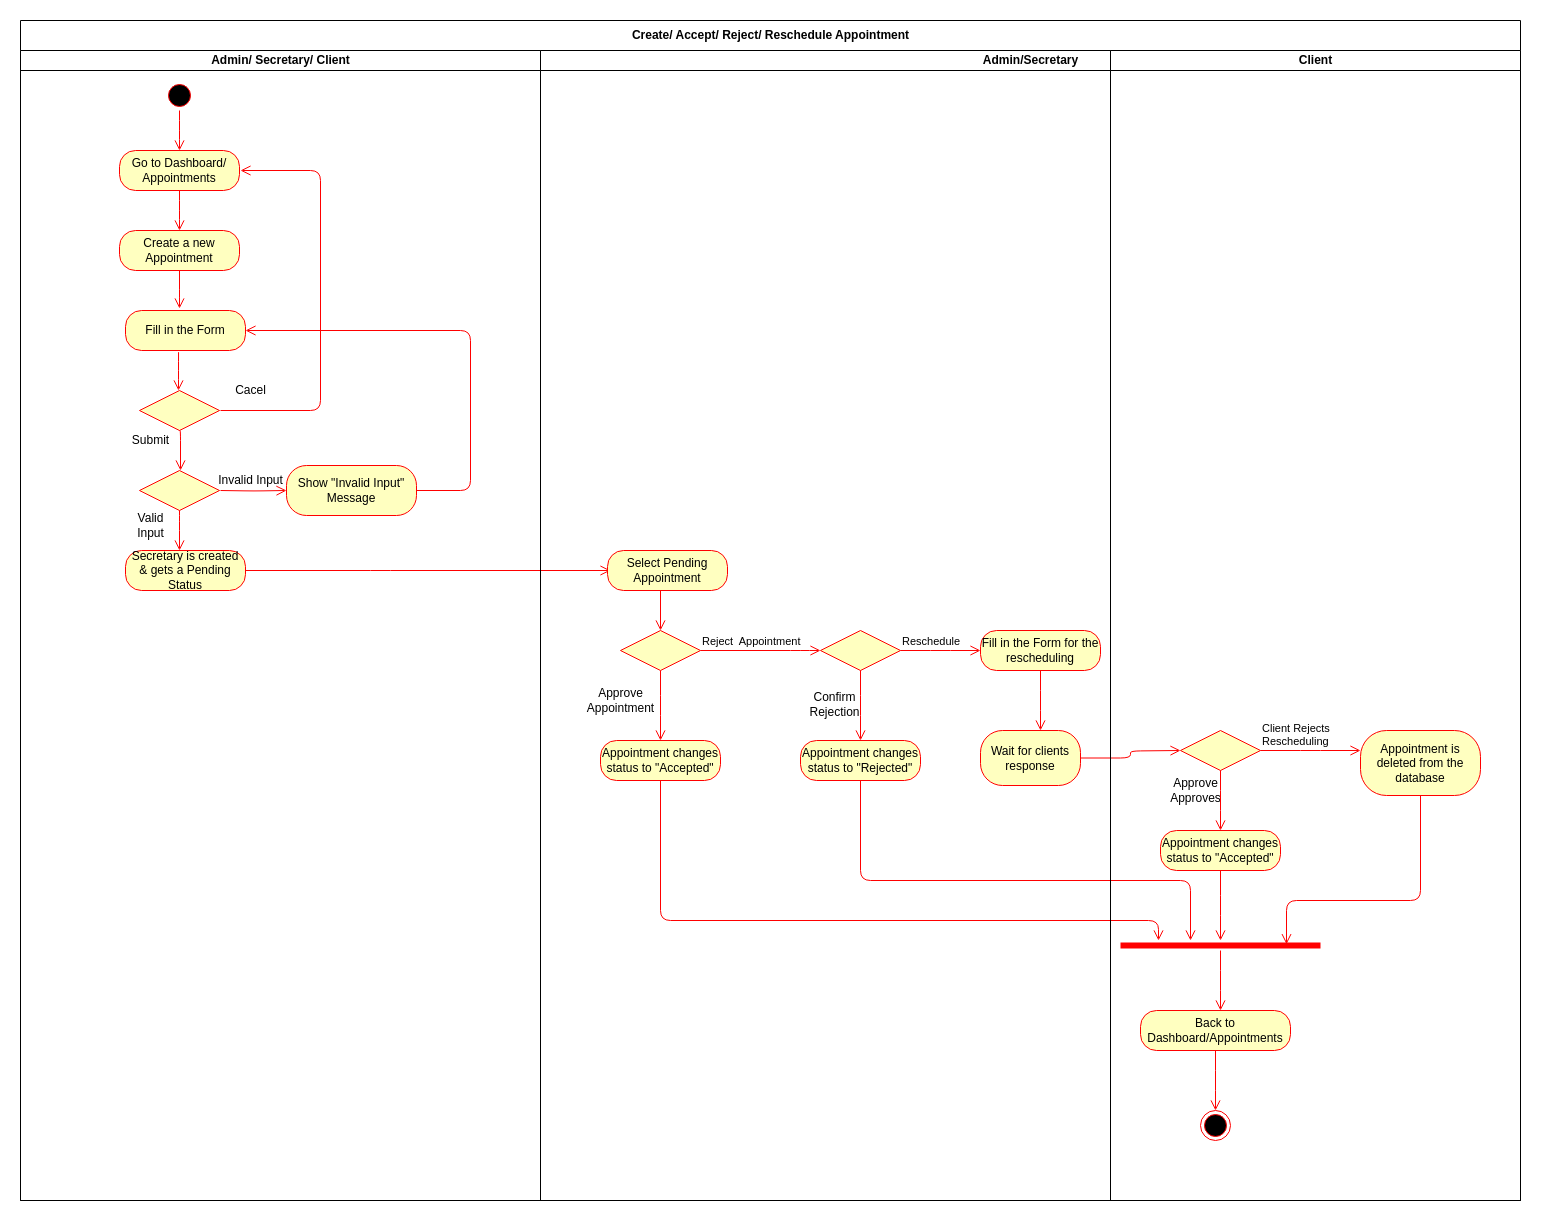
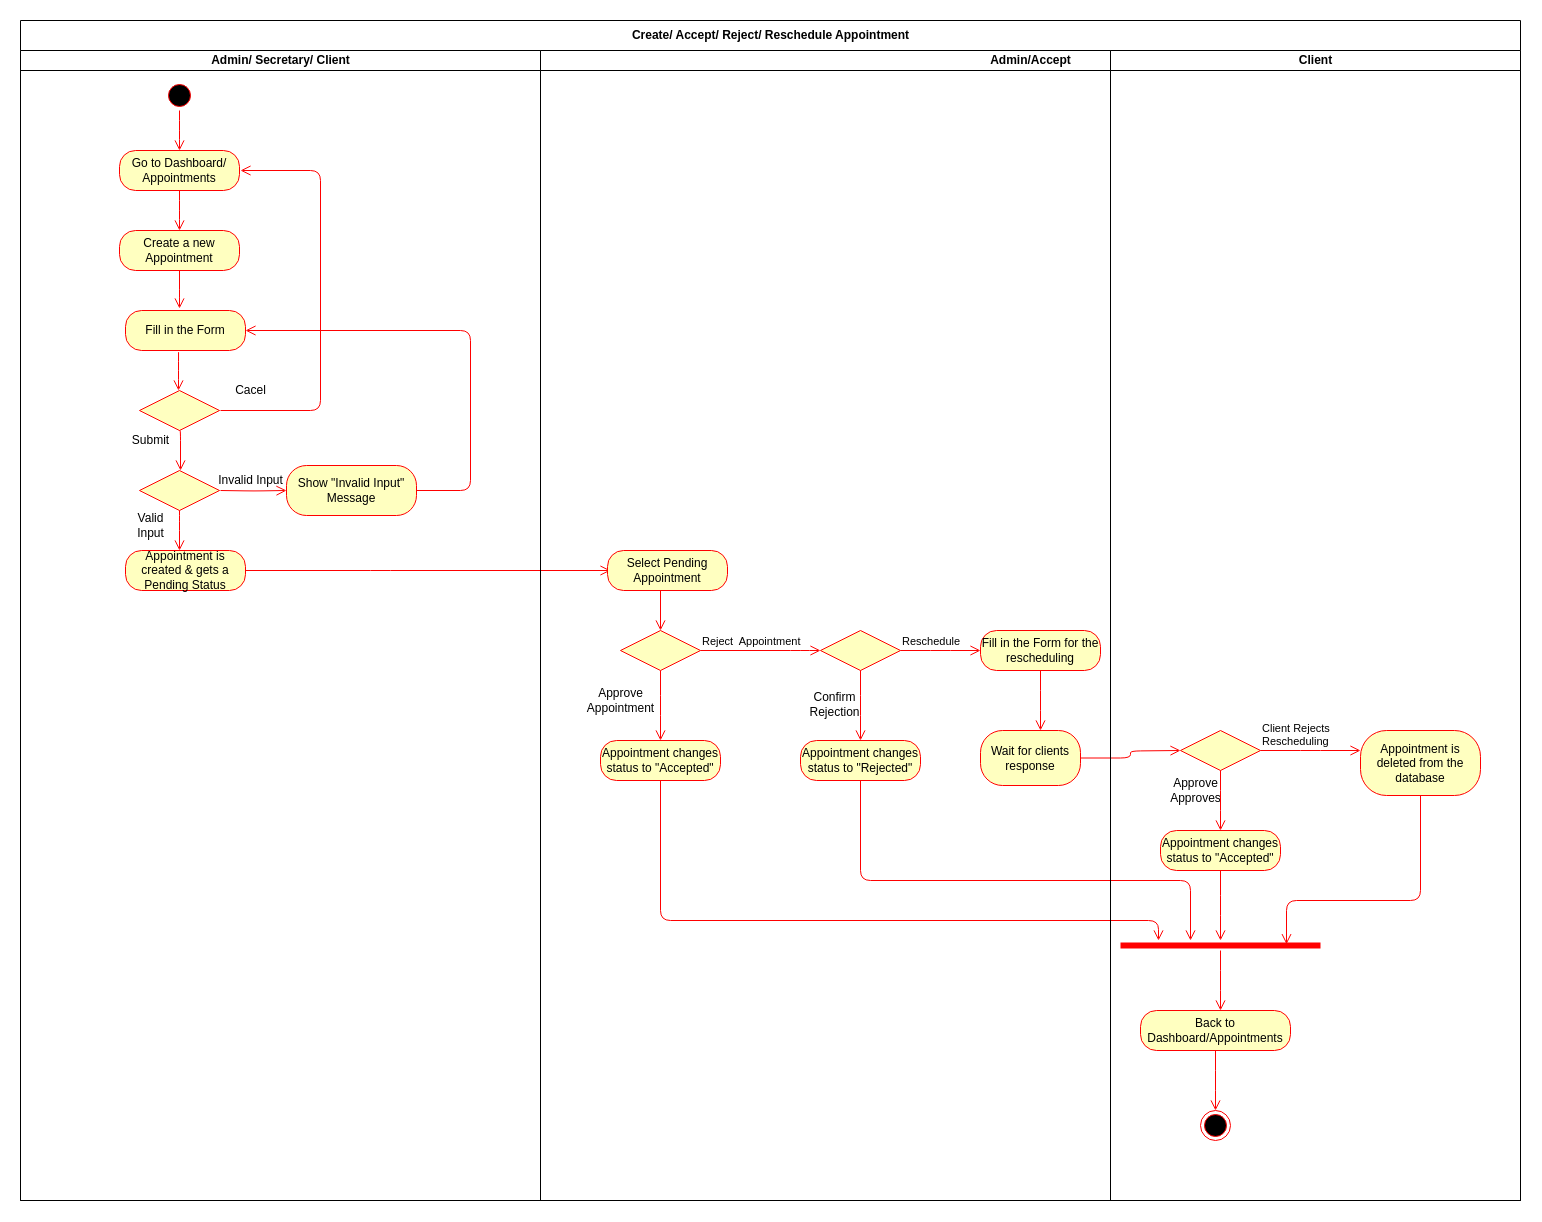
  <mxCell id="0" />
  <mxCell id="1" parent="0" />
  <mxCell id="2" value="" style="edgeStyle=orthogonalEdgeStyle;html=1;verticalAlign=bottom;endArrow=open;endSize=8;strokeColor=#ff0000;" parent="1" source="10" edge="1"><mxGeometry relative="1" as="geometry"><mxPoint x="179" y="150" as="targetPoint" /></mxGeometry></mxCell>
  <mxCell id="3" value="" style="edgeStyle=orthogonalEdgeStyle;html=1;verticalAlign=bottom;endArrow=open;endSize=8;strokeColor=#ff0000;" parent="1" source="9" edge="1"><mxGeometry relative="1" as="geometry"><mxPoint x="179" y="230" as="targetPoint" /></mxGeometry></mxCell>
  <mxCell id="4" value="Create/ Accept/ Reject/ Reschedule Appointment" style="swimlane;html=1;childLayout=stackLayout;resizeParent=1;resizeParentMax=0;startSize=30;" parent="1" vertex="1"><mxGeometry x="20" y="20" width="1500" height="1180" as="geometry" /></mxCell>
  <mxCell id="5" value="Admin/ Secretary/ Client" style="swimlane;html=1;startSize=20;" parent="4" vertex="1"><mxGeometry y="30" width="520" height="1150" as="geometry" /></mxCell>
  <mxCell id="6" value="Valid&lt;br&gt;Input" style="text;html=1;align=center;verticalAlign=middle;resizable=0;points=[];autosize=1;" parent="5" vertex="1"><mxGeometry x="110" y="460" width="40" height="30" as="geometry" /></mxCell>
  <mxCell id="7" value="Submit" style="text;html=1;align=center;verticalAlign=middle;resizable=0;points=[];autosize=1;" parent="5" vertex="1"><mxGeometry x="105" y="380" width="50" height="20" as="geometry" /></mxCell>
  <mxCell id="8" value="" style="rhombus;whiteSpace=wrap;html=1;fillColor=#ffffc0;strokeColor=#ff0000;" parent="5" vertex="1"><mxGeometry x="119" y="340" width="80" height="40" as="geometry" /></mxCell>
  <mxCell id="9" value="Go to Dashboard/ Appointments" style="rounded=1;whiteSpace=wrap;html=1;arcSize=40;fontColor=#000000;fillColor=#ffffc0;strokeColor=#ff0000;" parent="5" vertex="1"><mxGeometry x="99" y="100" width="120" height="40" as="geometry" /></mxCell>
  <mxCell id="10" value="" style="ellipse;html=1;shape=startState;fillColor=#000000;strokeColor=#ff0000;" parent="5" vertex="1"><mxGeometry x="144" y="30" width="30" height="30" as="geometry" /></mxCell>
  <mxCell id="11" value="Create a new Appointment" style="rounded=1;whiteSpace=wrap;html=1;arcSize=40;fontColor=#000000;fillColor=#ffffc0;strokeColor=#ff0000;" parent="5" vertex="1"><mxGeometry x="99" y="180" width="120" height="40" as="geometry" /></mxCell>
  <mxCell id="12" value="" style="rhombus;whiteSpace=wrap;html=1;fillColor=#ffffc0;strokeColor=#ff0000;" parent="5" vertex="1"><mxGeometry x="119" y="420" width="80" height="40" as="geometry" /></mxCell>
  <mxCell id="13" value="" style="edgeStyle=orthogonalEdgeStyle;html=1;verticalAlign=bottom;endArrow=open;endSize=8;strokeColor=#ff0000;" parent="5" source="14" edge="1"><mxGeometry relative="1" as="geometry"><mxPoint x="590" y="520" as="targetPoint" /><Array as="points"><mxPoint x="360" y="520" /><mxPoint x="360" y="520" /></Array></mxGeometry></mxCell>
- <mxCell id="14" value="Secretary is created &amp;amp; gets a Pending Status" style="rounded=1;whiteSpace=wrap;html=1;arcSize=40;fontColor=#000000;fillColor=#ffffc0;strokeColor=#ff0000;" parent="5" vertex="1"><mxGeometry x="105" y="500" width="120" height="40" as="geometry" /></mxCell>
+ <mxCell id="14" value="Appointment is created &amp;amp; gets a Pending Status" style="rounded=1;whiteSpace=wrap;html=1;arcSize=40;fontColor=#000000;fillColor=#ffffc0;strokeColor=#ff0000;" parent="5" vertex="1"><mxGeometry x="105" y="500" width="120" height="40" as="geometry" /></mxCell>
  <mxCell id="15" value="Fill in the Form" style="rounded=1;whiteSpace=wrap;html=1;arcSize=40;fontColor=#000000;fillColor=#ffffc0;strokeColor=#ff0000;" parent="5" vertex="1"><mxGeometry x="105" y="260" width="120" height="40" as="geometry" /></mxCell>
  <mxCell id="16" value="" style="edgeStyle=orthogonalEdgeStyle;html=1;verticalAlign=bottom;endArrow=open;endSize=8;strokeColor=#ff0000;exitX=0.5;exitY=1;exitDx=0;exitDy=0;" parent="5" source="11" edge="1"><mxGeometry relative="1" as="geometry"><mxPoint x="159" y="258" as="targetPoint" /><mxPoint x="169" y="150" as="sourcePoint" /></mxGeometry></mxCell>
  <mxCell id="17" value="" style="edgeStyle=orthogonalEdgeStyle;html=1;verticalAlign=bottom;endArrow=open;endSize=8;strokeColor=#ff0000;" parent="5" edge="1"><mxGeometry relative="1" as="geometry"><mxPoint x="220" y="120" as="targetPoint" /><mxPoint x="200" y="360" as="sourcePoint" /><Array as="points"><mxPoint x="300" y="360" /></Array></mxGeometry></mxCell>
  <mxCell id="18" value="Invalid Input" style="text;html=1;align=center;verticalAlign=middle;resizable=0;points=[];autosize=1;" parent="5" vertex="1"><mxGeometry x="190" y="420" width="80" height="20" as="geometry" /></mxCell>
  <mxCell id="19" value="Cacel" style="text;html=1;align=center;verticalAlign=middle;resizable=0;points=[];autosize=1;" parent="5" vertex="1"><mxGeometry x="205" y="330" width="50" height="20" as="geometry" /></mxCell>
  <mxCell id="20" value="&lt;span style=&quot;color: rgba(0 , 0 , 0 , 0) ; font-family: monospace ; font-size: 0px&quot;&gt;%3CmxGraphModel%3E%3Croot%3E%3CmxCell%20id%3D%220%22%2F%3E%3CmxCell%20id%3D%221%22%20parent%3D%220%22%2F%3E%3CmxCell%20id%3D%222%22%20value%3D%22%22%20style%3D%22edgeStyle%3DorthogonalEdgeStyle%3Bhtml%3D1%3BverticalAlign%3Dbottom%3BendArrow%3Dopen%3BendSize%3D8%3BstrokeColor%3D%23ff0000%3BexitX%3D0.5%3BexitY%3D1%3BexitDx%3D0%3BexitDy%3D0%3B%22%20edge%3D%221%22%20parent%3D%221%22%3E%3CmxGeometry%20relative%3D%221%22%20as%3D%22geometry%22%3E%3CmxPoint%20x%3D%22400%22%20y%3D%22340%22%20as%3D%22targetPoint%22%2F%3E%3CmxPoint%20x%3D%22399%22%20y%3D%22300%22%20as%3D%22sourcePoint%22%2F%3E%3CArray%20as%3D%22points%22%3E%3CmxPoint%20x%3D%22400%22%20y%3D%22300%22%2F%3E%3CmxPoint%20x%3D%22400%22%20y%3D%22340%22%2F%3E%3C%2FArray%3E%3C%2FmxGeometry%3E%3C%2FmxCell%3E%3C%2Froot%3E%3C%2FmxGraphModel%3E&lt;/span&gt;" style="text;html=1;align=center;verticalAlign=middle;resizable=0;points=[];autosize=1;" parent="5" vertex="1"><mxGeometry x="246" y="412" width="20" height="20" as="geometry" /></mxCell>
  <mxCell id="21" value="Show &quot;Invalid Input&quot; Message" style="rounded=1;whiteSpace=wrap;html=1;arcSize=40;fontColor=#000000;fillColor=#ffffc0;strokeColor=#ff0000;" parent="5" vertex="1"><mxGeometry x="266" y="415" width="130" height="50" as="geometry" /></mxCell>
  <mxCell id="22" value="" style="edgeStyle=orthogonalEdgeStyle;html=1;verticalAlign=bottom;endArrow=open;endSize=8;strokeColor=#ff0000;exitX=1;exitY=0.5;exitDx=0;exitDy=0;entryX=1;entryY=0.5;entryDx=0;entryDy=0;" parent="5" source="21" target="15" edge="1"><mxGeometry relative="1" as="geometry"><mxPoint x="460" y="280" as="targetPoint" /><mxPoint x="210" y="450" as="sourcePoint" /><Array as="points"><mxPoint x="450" y="440" /><mxPoint x="450" y="280" /></Array></mxGeometry></mxCell>
- <mxCell id="23" value="Admin/Secretary" style="swimlane;html=1;startSize=20;" parent="4" vertex="1"><mxGeometry x="520" y="30" width="980" height="1150" as="geometry" /></mxCell>
+ <mxCell id="23" value="Admin/Accept" style="swimlane;html=1;startSize=20;" parent="4" vertex="1"><mxGeometry x="520" y="30" width="980" height="1150" as="geometry" /></mxCell>
  <mxCell id="24" value="Reject&amp;nbsp; Appointment" style="edgeStyle=orthogonalEdgeStyle;html=1;align=left;verticalAlign=bottom;endArrow=open;endSize=8;strokeColor=#ff0000;" parent="23" source="29" edge="1"><mxGeometry x="-1" relative="1" as="geometry"><mxPoint x="280" y="600" as="targetPoint" /><Array as="points"><mxPoint x="260" y="600" /></Array></mxGeometry></mxCell>
  <mxCell id="25" value="" style="edgeStyle=orthogonalEdgeStyle;html=1;align=left;verticalAlign=top;endArrow=open;endSize=8;strokeColor=#ff0000;" parent="23" source="29" edge="1"><mxGeometry x="1" y="222" relative="1" as="geometry"><mxPoint x="120" y="690" as="targetPoint" /><mxPoint x="-2" y="30" as="offset" /></mxGeometry></mxCell>
  <mxCell id="26" value="Approve &lt;br&gt;Appointment" style="text;html=1;align=center;verticalAlign=middle;resizable=0;points=[];autosize=1;" parent="23" vertex="1"><mxGeometry x="40" y="635" width="80" height="30" as="geometry" /></mxCell>
  <mxCell id="27" value="" style="edgeStyle=orthogonalEdgeStyle;html=1;verticalAlign=bottom;endArrow=open;endSize=8;strokeColor=#ff0000;" parent="23" source="28" edge="1"><mxGeometry relative="1" as="geometry"><mxPoint x="618" y="890" as="targetPoint" /><Array as="points"><mxPoint x="120" y="870" /><mxPoint x="618" y="870" /></Array></mxGeometry></mxCell>
  <mxCell id="28" value="Appointment changes status to &quot;Accepted&quot;" style="rounded=1;whiteSpace=wrap;html=1;arcSize=40;fontColor=#000000;fillColor=#ffffc0;strokeColor=#ff0000;" parent="23" vertex="1"><mxGeometry x="60" y="690" width="120" height="40" as="geometry" /></mxCell>
  <mxCell id="29" value="" style="rhombus;whiteSpace=wrap;html=1;fillColor=#ffffc0;strokeColor=#ff0000;" parent="23" vertex="1"><mxGeometry x="80" y="580" width="80" height="40" as="geometry" /></mxCell>
  <mxCell id="30" value="Select Pending Appointment" style="rounded=1;whiteSpace=wrap;html=1;arcSize=40;fontColor=#000000;fillColor=#ffffc0;strokeColor=#ff0000;" parent="23" vertex="1"><mxGeometry x="67" y="500" width="120" height="40" as="geometry" /></mxCell>
  <mxCell id="31" value="" style="edgeStyle=orthogonalEdgeStyle;html=1;verticalAlign=bottom;endArrow=open;endSize=8;strokeColor=#ff0000;" parent="23" source="30" edge="1"><mxGeometry relative="1" as="geometry"><mxPoint x="120" y="580" as="targetPoint" /><Array as="points"><mxPoint x="120" y="580" /></Array></mxGeometry></mxCell>
  <mxCell id="32" value="" style="edgeStyle=orthogonalEdgeStyle;html=1;verticalAlign=bottom;endArrow=open;endSize=8;strokeColor=#ff0000;" parent="23" source="34" target="44" edge="1"><mxGeometry relative="1" as="geometry"><mxPoint x="650" y="850" as="targetPoint" /><Array as="points"><mxPoint x="320" y="830" /><mxPoint x="650" y="830" /></Array></mxGeometry></mxCell>
  <mxCell id="33" value="" style="edgeStyle=orthogonalEdgeStyle;html=1;verticalAlign=bottom;endArrow=open;endSize=8;strokeColor=#ff0000;" parent="23" source="44" edge="1"><mxGeometry relative="1" as="geometry"><mxPoint x="680" y="960" as="targetPoint" /></mxGeometry></mxCell>
  <mxCell id="34" value="&lt;span&gt;Appointment changes status to &quot;Rejected&quot;&lt;/span&gt;" style="rounded=1;whiteSpace=wrap;html=1;arcSize=40;fontColor=#000000;fillColor=#ffffc0;strokeColor=#ff0000;" parent="23" vertex="1"><mxGeometry x="260" y="690" width="120" height="40" as="geometry" /></mxCell>
  <mxCell id="35" value="" style="rhombus;whiteSpace=wrap;html=1;fillColor=#ffffc0;strokeColor=#ff0000;" parent="23" vertex="1"><mxGeometry x="280" y="580" width="80" height="40" as="geometry" /></mxCell>
  <mxCell id="36" value="" style="edgeStyle=orthogonalEdgeStyle;html=1;verticalAlign=bottom;endArrow=open;endSize=8;strokeColor=#ff0000;" parent="23" source="37" edge="1"><mxGeometry relative="1" as="geometry"><mxPoint x="640" y="700" as="targetPoint" /></mxGeometry></mxCell>
  <mxCell id="37" value="Wait for clients response" style="rounded=1;whiteSpace=wrap;html=1;arcSize=40;fontColor=#000000;fillColor=#ffffc0;strokeColor=#ff0000;" parent="23" vertex="1"><mxGeometry x="440" y="680" width="100" height="55" as="geometry" /></mxCell>
  <mxCell id="38" value="Fill in the Form for the rescheduling" style="rounded=1;whiteSpace=wrap;html=1;arcSize=40;fontColor=#000000;fillColor=#ffffc0;strokeColor=#ff0000;" parent="23" vertex="1"><mxGeometry x="440" y="580" width="120" height="40" as="geometry" /></mxCell>
  <mxCell id="39" value="" style="edgeStyle=orthogonalEdgeStyle;html=1;verticalAlign=bottom;endArrow=open;endSize=8;strokeColor=#ff0000;" parent="23" source="38" edge="1"><mxGeometry relative="1" as="geometry"><mxPoint x="500" y="680" as="targetPoint" /></mxGeometry></mxCell>
  <mxCell id="40" value="Client" style="swimlane;html=1;startSize=20;" parent="23" vertex="1"><mxGeometry x="570" width="410" height="1150" as="geometry" /></mxCell>
  <mxCell id="41" value="" style="edgeStyle=orthogonalEdgeStyle;html=1;verticalAlign=bottom;endArrow=open;endSize=8;strokeColor=#ff0000;" parent="40" source="43" edge="1"><mxGeometry relative="1" as="geometry"><mxPoint x="105" y="1060" as="targetPoint" /></mxGeometry></mxCell>
  <mxCell id="42" value="" style="ellipse;html=1;shape=endState;fillColor=#000000;strokeColor=#ff0000;" parent="40" vertex="1"><mxGeometry x="90" y="1060" width="30" height="30" as="geometry" /></mxCell>
  <mxCell id="43" value="Back to Dashboard/Appointments" style="rounded=1;whiteSpace=wrap;html=1;arcSize=40;fontColor=#000000;fillColor=#ffffc0;strokeColor=#ff0000;" parent="40" vertex="1"><mxGeometry x="30" y="960" width="150" height="40" as="geometry" /></mxCell>
  <mxCell id="44" value="" style="shape=line;html=1;strokeWidth=6;strokeColor=#ff0000;" parent="40" vertex="1"><mxGeometry x="10" y="890" width="200" height="10" as="geometry" /></mxCell>
  <mxCell id="45" value="Approve &lt;br&gt;Approves&lt;br&gt;" style="text;html=1;align=center;verticalAlign=middle;resizable=0;points=[];autosize=1;" parent="40" vertex="1"><mxGeometry x="50" y="725" width="70" height="30" as="geometry" /></mxCell>
  <mxCell id="46" value="" style="rhombus;whiteSpace=wrap;html=1;fillColor=#ffffc0;strokeColor=#ff0000;" parent="40" vertex="1"><mxGeometry x="70" y="680" width="80" height="40" as="geometry" /></mxCell>
  <mxCell id="47" value="Client Rejects &lt;br&gt;Rescheduling" style="edgeStyle=orthogonalEdgeStyle;html=1;align=left;verticalAlign=bottom;endArrow=open;endSize=8;strokeColor=#ff0000;" parent="40" source="46" edge="1"><mxGeometry x="-1" relative="1" as="geometry"><mxPoint x="250" y="700" as="targetPoint" /></mxGeometry></mxCell>
  <mxCell id="48" value="" style="edgeStyle=orthogonalEdgeStyle;html=1;align=left;verticalAlign=top;endArrow=open;endSize=8;strokeColor=#ff0000;" parent="40" source="46" edge="1"><mxGeometry x="0.667" y="310" relative="1" as="geometry"><mxPoint x="110" y="780" as="targetPoint" /><mxPoint as="offset" /></mxGeometry></mxCell>
  <mxCell id="49" value="" style="edgeStyle=orthogonalEdgeStyle;html=1;verticalAlign=bottom;endArrow=open;endSize=8;strokeColor=#ff0000;entryX=0.83;entryY=0.367;entryDx=0;entryDy=0;entryPerimeter=0;" parent="40" source="52" target="44" edge="1"><mxGeometry relative="1" as="geometry"><mxPoint x="310" y="780" as="targetPoint" /><Array as="points"><mxPoint x="310" y="850" /><mxPoint x="176" y="850" /></Array></mxGeometry></mxCell>
  <mxCell id="50" value="Appointment changes status to &quot;Accepted&quot;" style="rounded=1;whiteSpace=wrap;html=1;arcSize=40;fontColor=#000000;fillColor=#ffffc0;strokeColor=#ff0000;" parent="40" vertex="1"><mxGeometry x="50" y="780" width="120" height="40" as="geometry" /></mxCell>
  <mxCell id="51" value="" style="edgeStyle=orthogonalEdgeStyle;html=1;verticalAlign=bottom;endArrow=open;endSize=8;strokeColor=#ff0000;" parent="40" source="50" edge="1"><mxGeometry relative="1" as="geometry"><mxPoint x="110" y="890" as="targetPoint" /></mxGeometry></mxCell>
  <mxCell id="52" value="Appointment is deleted from the database" style="rounded=1;whiteSpace=wrap;html=1;arcSize=40;fontColor=#000000;fillColor=#ffffc0;strokeColor=#ff0000;" parent="40" vertex="1"><mxGeometry x="250" y="680" width="120" height="65" as="geometry" /></mxCell>
  <mxCell id="53" value="Confirm&lt;br&gt;Rejection" style="text;html=1;align=center;verticalAlign=middle;resizable=0;points=[];autosize=1;" parent="23" vertex="1"><mxGeometry x="259" y="639" width="70" height="30" as="geometry" /></mxCell>
  <mxCell id="54" value="" style="edgeStyle=orthogonalEdgeStyle;html=1;verticalAlign=bottom;endArrow=open;endSize=8;strokeColor=#ff0000;exitX=0.442;exitY=1.042;exitDx=0;exitDy=0;exitPerimeter=0;" parent="1" source="15" edge="1"><mxGeometry relative="1" as="geometry"><mxPoint x="178" y="390" as="targetPoint" /><mxPoint x="189" y="280" as="sourcePoint" /><Array as="points"><mxPoint x="178" y="370" /><mxPoint x="178" y="370" /></Array></mxGeometry></mxCell>
  <mxCell id="55" value="" style="edgeStyle=orthogonalEdgeStyle;html=1;verticalAlign=bottom;endArrow=open;endSize=8;strokeColor=#ff0000;exitX=0.5;exitY=1;exitDx=0;exitDy=0;" parent="1" source="8" edge="1"><mxGeometry relative="1" as="geometry"><mxPoint x="180" y="470" as="targetPoint" /><mxPoint x="180" y="440" as="sourcePoint" /><Array as="points"><mxPoint x="180" y="430" /><mxPoint x="180" y="470" /></Array></mxGeometry></mxCell>
  <mxCell id="56" value="" style="edgeStyle=orthogonalEdgeStyle;html=1;verticalAlign=bottom;endArrow=open;endSize=8;strokeColor=#ff0000;entryX=0;entryY=0.5;entryDx=0;entryDy=0;" parent="1" target="21" edge="1"><mxGeometry relative="1" as="geometry"><mxPoint x="280" y="490" as="targetPoint" /><mxPoint x="220" y="490" as="sourcePoint" /><Array as="points" /></mxGeometry></mxCell>
  <mxCell id="57" value="" style="edgeStyle=orthogonalEdgeStyle;html=1;verticalAlign=bottom;endArrow=open;endSize=8;strokeColor=#ff0000;exitX=0.5;exitY=1;exitDx=0;exitDy=0;" parent="1" source="12" edge="1"><mxGeometry relative="1" as="geometry"><mxPoint x="179" y="550" as="targetPoint" /><mxPoint x="189" y="440" as="sourcePoint" /><Array as="points"><mxPoint x="179" y="520" /><mxPoint x="179" y="520" /></Array></mxGeometry></mxCell>
  <mxCell id="58" value="Reschedule" style="edgeStyle=orthogonalEdgeStyle;html=1;align=left;verticalAlign=bottom;endArrow=open;endSize=8;strokeColor=#ff0000;" parent="1" source="35" edge="1"><mxGeometry x="-1" relative="1" as="geometry"><mxPoint x="980" y="650" as="targetPoint" /></mxGeometry></mxCell>
  <mxCell id="59" value="" style="edgeStyle=orthogonalEdgeStyle;html=1;align=left;verticalAlign=top;endArrow=open;endSize=8;strokeColor=#ff0000;" parent="1" source="35" edge="1"><mxGeometry x="-1" y="22" relative="1" as="geometry"><mxPoint x="860" y="740" as="targetPoint" /><mxPoint x="-12" y="-20" as="offset" /></mxGeometry></mxCell>
